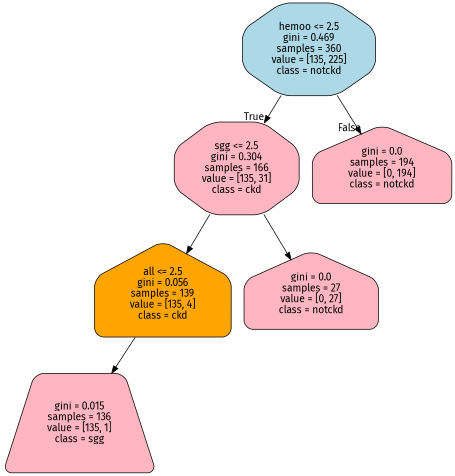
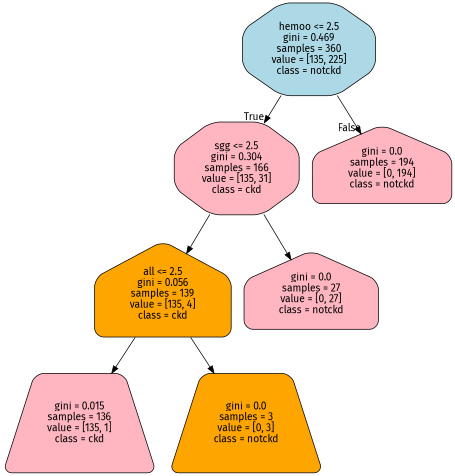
  digraph {
    fontname="Fira Sans"
    node [color=black fillcolor=lightpink fontname="Fira Sans" shape=house style="filled, rounded"]
    edge [fontname="Fira Sans"]
    n1 [fillcolor=lightblue label="hemoo <= 2.5\ngini = 0.469\nsamples = 360\nvalue = [135, 225]\nclass = notckd" shape=octagon]
    n2 [label="sgg <= 2.5\ngini = 0.304\nsamples = 166\nvalue = [135, 31]\nclass = ckd" shape=octagon]
    n3 [label="gini = 0.0\nsamples = 194\nvalue = [0, 194]\nclass = notckd"]
    n4 [fillcolor=orange label="all <= 2.5\ngini = 0.056\nsamples = 139\nvalue = [135, 4]\nclass = ckd"]
    n5 [label="gini = 0.0\nsamples = 27\nvalue = [0, 27]\nclass = notckd"]
-   n6 [label="gini = 0.015\nsamples = 136\nvalue = [135, 1]\nclass = sgg" shape=trapezium]
+   n6 [label="gini = 0.015\nsamples = 136\nvalue = [135, 1]\nclass = ckd" shape=trapezium]
+   n7 [fillcolor=orange label="gini = 0.0\nsamples = 3\nvalue = [0, 3]\nclass = notckd" shape=trapezium]
    n1 -> n2 [headlabel=True labelangle=45 labeldistance=2.5]
    n1 -> n3 [headlabel=False labelangle=-45 labeldistance=2.5]
    n2 -> n4
    n2 -> n5
    n4 -> n6
+   n4 -> n7
  }
